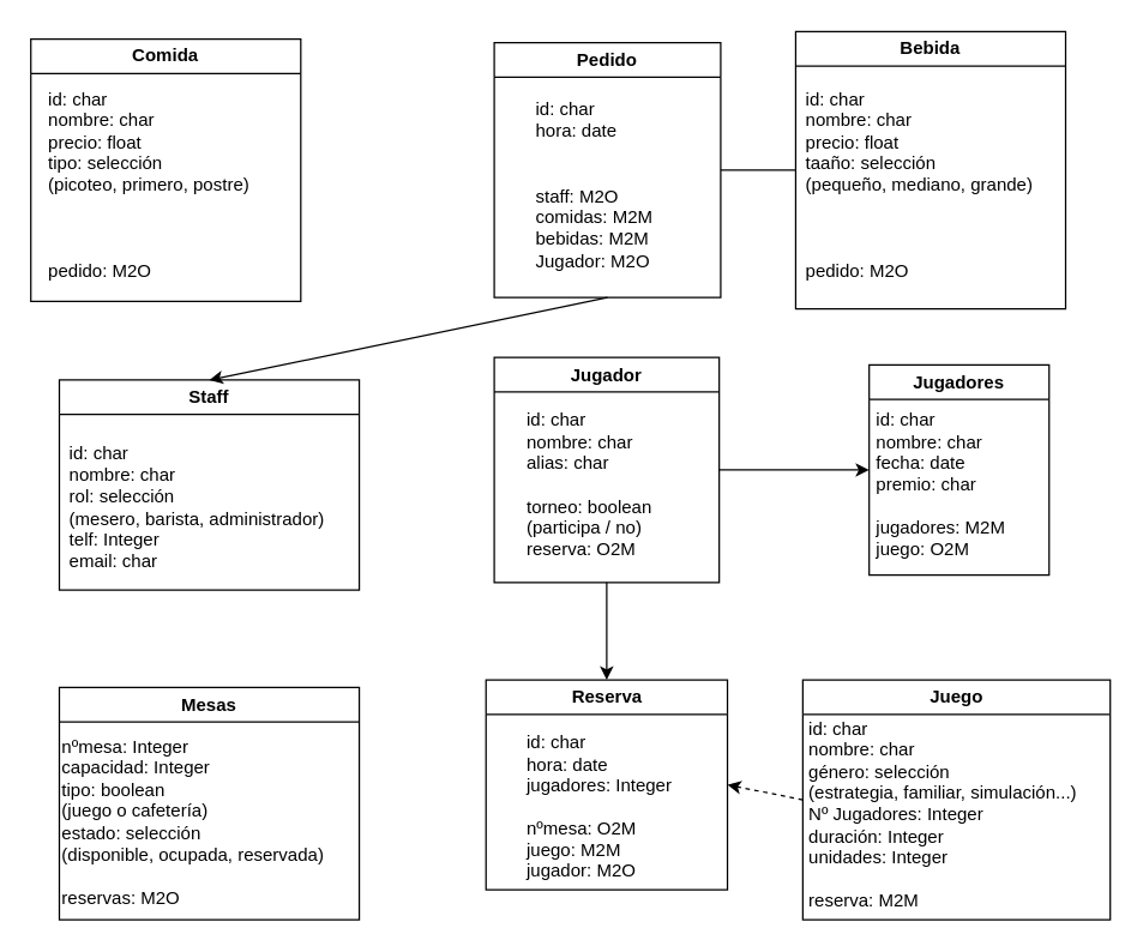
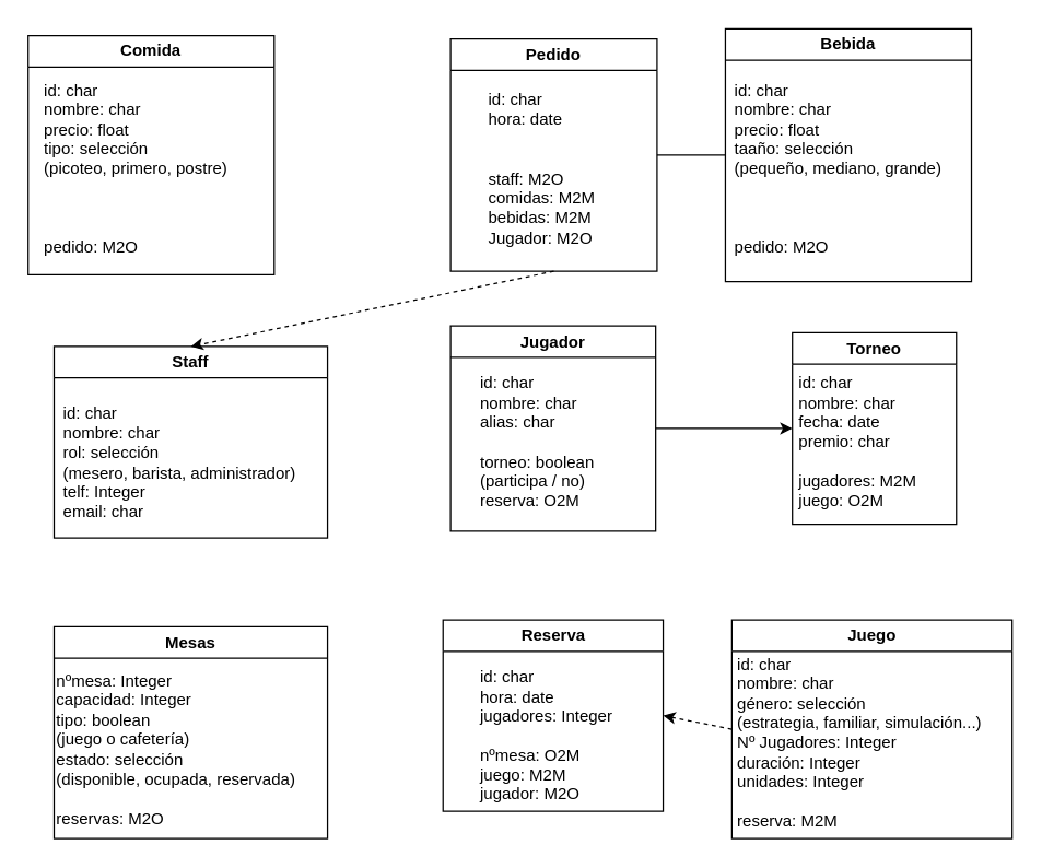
  <mxCell id="0" />
  <mxCell id="1" parent="0" />
  <mxCell id="2" value="Staff" style="swimlane;whiteSpace=wrap;html=1;" parent="1" vertex="1"><mxGeometry x="39" y="253" width="200" height="140" as="geometry" /></mxCell>
  <mxCell id="3" value="id: char&lt;br&gt;nombre: char&lt;br&gt;rol: selección&amp;nbsp;&lt;br&gt;(mesero, barista, administrador)&lt;br&gt;telf: Integer&lt;br&gt;email: char&lt;br&gt;" style="text;html=1;align=left;verticalAlign=middle;resizable=0;points=[];autosize=1;strokeColor=none;fillColor=none;" parent="2" vertex="1"><mxGeometry x="5" y="35" width="190" height="100" as="geometry" /></mxCell>
  <mxCell id="4" value="Bebida" style="swimlane;whiteSpace=wrap;html=1;" parent="1" vertex="1"><mxGeometry x="530" y="20.5" width="180" height="185" as="geometry" /></mxCell>
  <mxCell id="5" value="id: char&lt;br&gt;nombre: char&lt;br&gt;precio: float&lt;br&gt;taaño: selección &lt;br&gt;(pequeño, mediano, grande)&lt;br&gt;&lt;br&gt;&lt;br&gt;&lt;br&gt;pedido: M2O&amp;nbsp;" style="text;html=1;align=left;verticalAlign=middle;resizable=0;points=[];autosize=1;strokeColor=none;fillColor=none;" parent="4" vertex="1"><mxGeometry x="5" y="32.5" width="170" height="140" as="geometry" /></mxCell>
  <mxCell id="6" value="Comida" style="swimlane;whiteSpace=wrap;html=1;" parent="1" vertex="1"><mxGeometry x="20" y="25.5" width="180" height="175" as="geometry" /></mxCell>
  <mxCell id="7" value="id: char&lt;br&gt;nombre: char&lt;br&gt;precio: float&lt;br&gt;tipo: selección &lt;br&gt;(picoteo, primero, postre)&lt;br&gt;&lt;br&gt;&lt;br&gt;&lt;br&gt;pedido: M2O&amp;nbsp;" style="text;html=1;align=left;verticalAlign=middle;resizable=0;points=[];autosize=1;strokeColor=none;fillColor=none;" parent="6" vertex="1"><mxGeometry x="10" y="27.5" width="160" height="140" as="geometry" /></mxCell>
  <mxCell id="8" value="Mesas" style="swimlane;whiteSpace=wrap;html=1;" parent="1" vertex="1"><mxGeometry x="39" y="458" width="200" height="155" as="geometry" /></mxCell>
  <mxCell id="9" value="nºmesa: Integer&lt;br&gt;capacidad: Integer&lt;br&gt;tipo: boolean &lt;br&gt;(juego o cafetería)&lt;br&gt;estado: selección&lt;br&gt;(disponible, ocupada, reservada)&lt;br&gt;&lt;br&gt;reservas: M2O" style="text;html=1;align=left;verticalAlign=middle;resizable=0;points=[];autosize=1;strokeColor=none;fillColor=none;" parent="8" vertex="1"><mxGeometry y="25" width="200" height="130" as="geometry" /></mxCell>
  <mxCell id="10" style="edgeStyle=none;html=1;exitX=1;exitY=0.5;exitDx=0;exitDy=0;entryX=0;entryY=0.5;entryDx=0;entryDy=0;" parent="1" source="12" target="19" edge="1"><mxGeometry relative="1" as="geometry" /></mxCell>
- <mxCell id="11" style="edgeStyle=none;html=1;exitX=0.5;exitY=1;exitDx=0;exitDy=0;entryX=0.5;entryY=0;entryDx=0;entryDy=0;" parent="1" source="12" target="14" edge="1"><mxGeometry relative="1" as="geometry" /></mxCell>
  <mxCell id="12" value="Jugador" style="swimlane;whiteSpace=wrap;html=1;" parent="1" vertex="1"><mxGeometry x="329" y="238" width="150" height="150" as="geometry" /></mxCell>
  <mxCell id="13" value="id: char&lt;br&gt;nombre: char&lt;br&gt;alias: char&lt;br&gt;&lt;br&gt;torneo: boolean&amp;nbsp;&lt;br&gt;(participa / no)&lt;br&gt;reserva: O2M" style="text;html=1;align=left;verticalAlign=middle;resizable=0;points=[];autosize=1;strokeColor=none;fillColor=none;" parent="12" vertex="1"><mxGeometry x="20" y="30" width="110" height="110" as="geometry" /></mxCell>
  <mxCell id="14" value="Reserva" style="swimlane;whiteSpace=wrap;html=1;startSize=23;" parent="1" vertex="1"><mxGeometry x="323.5" y="453" width="161" height="140" as="geometry" /></mxCell>
  <mxCell id="15" value="id: char&lt;br&gt;hora: date&lt;br&gt;jugadores: Integer&lt;br&gt;&lt;br&gt;nºmesa: O2M&lt;br&gt;juego: M2M&lt;br&gt;jugador: M2O" style="text;html=1;align=left;verticalAlign=middle;resizable=0;points=[];autosize=1;strokeColor=none;fillColor=none;" parent="14" vertex="1"><mxGeometry x="25.5" y="30" width="120" height="110" as="geometry" /></mxCell>
  <mxCell id="16" style="edgeStyle=none;html=1;exitX=0;exitY=0.5;exitDx=0;exitDy=0;entryX=1;entryY=0.5;entryDx=0;entryDy=0;dashed=1;" parent="1" source="17" target="14" edge="1"><mxGeometry relative="1" as="geometry" /></mxCell>
  <mxCell id="17" value="Juego" style="swimlane;whiteSpace=wrap;html=1;" parent="1" vertex="1"><mxGeometry x="534.75" y="453" width="205" height="160" as="geometry" /></mxCell>
  <mxCell id="18" value="id: char&lt;br&gt;nombre: char&lt;br&gt;género: selección&lt;br&gt;(estrategia, familiar, simulación...)&lt;br&gt;Nº Jugadores: Integer&lt;br&gt;duración: Integer&lt;br&gt;unidades: Integer&lt;br&gt;&lt;br&gt;reserva: M2M" style="text;html=1;align=left;verticalAlign=middle;resizable=0;points=[];autosize=1;strokeColor=none;fillColor=none;" parent="17" vertex="1"><mxGeometry x="2.5" y="20" width="200" height="140" as="geometry" /></mxCell>
- <mxCell id="19" value="Jugadores" style="swimlane;whiteSpace=wrap;html=1;" parent="1" vertex="1"><mxGeometry x="579" y="243" width="120" height="140" as="geometry" /></mxCell>
+ <mxCell id="19" value="Torneo" style="swimlane;whiteSpace=wrap;html=1;" parent="1" vertex="1"><mxGeometry x="579" y="243" width="120" height="140" as="geometry" /></mxCell>
  <mxCell id="20" value="id: char&lt;br&gt;nombre: char&lt;br&gt;fecha: date&lt;br&gt;premio: char&lt;br&gt;&lt;br&gt;jugadores: M2M&lt;br&gt;juego: O2M" style="text;html=1;align=left;verticalAlign=middle;resizable=0;points=[];autosize=1;strokeColor=none;fillColor=none;" parent="19" vertex="1"><mxGeometry x="3.25" y="25" width="110" height="110" as="geometry" /></mxCell>
  <mxCell id="21" style="edgeStyle=none;html=1;exitX=1;exitY=0.5;exitDx=0;exitDy=0;entryX=0;entryY=0.5;entryDx=0;entryDy=0;endArrow=none;" parent="1" source="23" target="4" edge="1"><mxGeometry relative="1" as="geometry" /></mxCell>
- <mxCell id="22" style="edgeStyle=none;html=1;exitX=0.5;exitY=1;exitDx=0;exitDy=0;entryX=0.5;entryY=0;entryDx=0;entryDy=0;" parent="1" source="23" target="2" edge="1"><mxGeometry relative="1" as="geometry" /></mxCell>
+ <mxCell id="22" style="edgeStyle=none;html=1;exitX=0.5;exitY=1;exitDx=0;exitDy=0;entryX=0.5;entryY=0;entryDx=0;entryDy=0;dashed=1;" parent="1" source="23" target="2" edge="1"><mxGeometry relative="1" as="geometry" /></mxCell>
  <mxCell id="23" value="Pedido" style="swimlane;whiteSpace=wrap;html=1;" parent="1" vertex="1"><mxGeometry x="329" y="28" width="151" height="170" as="geometry" /></mxCell>
  <mxCell id="24" value="id: char&lt;br&gt;hora: date&lt;br&gt;&lt;br&gt;&lt;br&gt;staff: M2O&lt;br&gt;comidas: M2M&lt;br&gt;bebidas: M2M&lt;br&gt;Jugador: M2O" style="text;html=1;align=left;verticalAlign=middle;resizable=0;points=[];autosize=1;strokeColor=none;fillColor=none;" parent="23" vertex="1"><mxGeometry x="25.5" y="30" width="100" height="130" as="geometry" /></mxCell>
